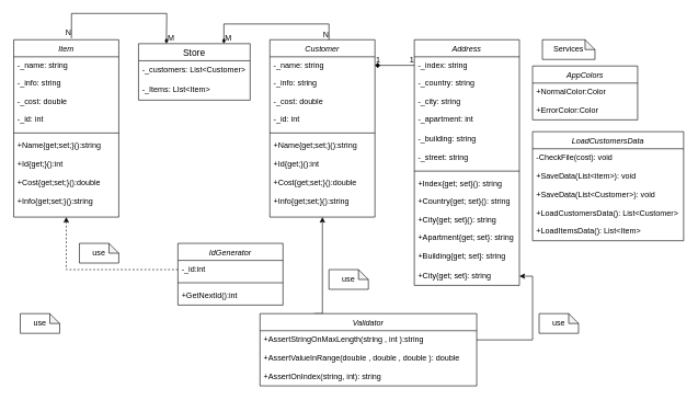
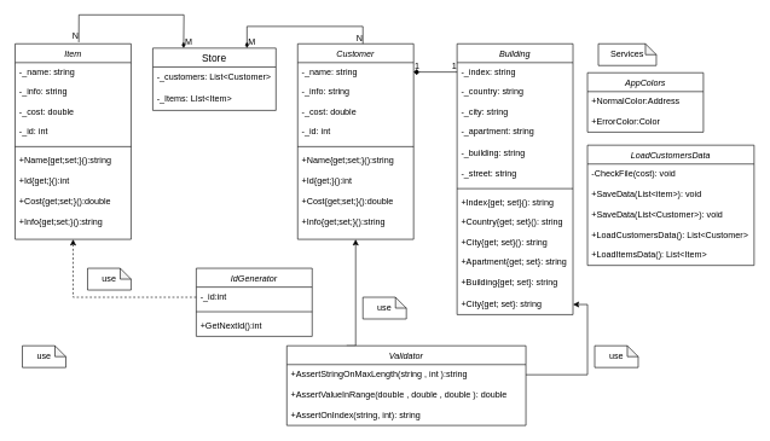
  <mxCell id="0" />
  <mxCell id="1" parent="0" />
  <mxCell id="2" value="Item" style="swimlane;fontStyle=2;align=center;verticalAlign=top;childLayout=stackLayout;horizontal=1;startSize=26;horizontalStack=0;resizeParent=1;resizeLast=0;collapsible=1;marginBottom=0;rounded=0;shadow=0;strokeWidth=1;" parent="1" vertex="1"><mxGeometry x="20" y="60" width="160" height="270" as="geometry"><mxRectangle x="230" y="140" width="160" height="26" as="alternateBounds" /></mxGeometry></mxCell>
  <mxCell id="3" value="-_name: string" style="text;align=left;verticalAlign=top;spacingLeft=4;spacingRight=4;overflow=hidden;rotatable=0;points=[[0,0.5],[1,0.5]];portConstraint=eastwest;" parent="2" vertex="1"><mxGeometry y="26" width="160" height="26" as="geometry" /></mxCell>
  <mxCell id="4" value="-_info: string" style="text;align=left;verticalAlign=top;spacingLeft=4;spacingRight=4;overflow=hidden;rotatable=0;points=[[0,0.5],[1,0.5]];portConstraint=eastwest;rounded=0;shadow=0;html=0;" parent="2" vertex="1"><mxGeometry y="52" width="160" height="28" as="geometry" /></mxCell>
  <mxCell id="5" value="-_cost: double" style="text;align=left;verticalAlign=top;spacingLeft=4;spacingRight=4;overflow=hidden;rotatable=0;points=[[0,0.5],[1,0.5]];portConstraint=eastwest;rounded=0;shadow=0;html=0;" parent="2" vertex="1"><mxGeometry y="80" width="160" height="28" as="geometry" /></mxCell>
  <mxCell id="6" value="-_id: int" style="text;align=left;verticalAlign=top;spacingLeft=4;spacingRight=4;overflow=hidden;rotatable=0;points=[[0,0.5],[1,0.5]];portConstraint=eastwest;rounded=0;shadow=0;html=0;" parent="2" vertex="1"><mxGeometry y="108" width="160" height="28" as="geometry" /></mxCell>
  <mxCell id="7" value="" style="line;html=1;strokeWidth=1;align=left;verticalAlign=middle;spacingTop=-1;spacingLeft=3;spacingRight=3;rotatable=0;labelPosition=right;points=[];portConstraint=eastwest;" parent="2" vertex="1"><mxGeometry y="136" width="160" height="12" as="geometry" /></mxCell>
  <mxCell id="8" value="+Name{get;set;}():string" style="text;align=left;verticalAlign=top;spacingLeft=4;spacingRight=4;overflow=hidden;rotatable=0;points=[[0,0.5],[1,0.5]];portConstraint=eastwest;rounded=0;shadow=0;html=0;" parent="2" vertex="1"><mxGeometry y="148" width="160" height="28" as="geometry" /></mxCell>
  <mxCell id="9" value="+Id{get;}():int" style="text;align=left;verticalAlign=top;spacingLeft=4;spacingRight=4;overflow=hidden;rotatable=0;points=[[0,0.5],[1,0.5]];portConstraint=eastwest;rounded=0;shadow=0;html=0;" parent="2" vertex="1"><mxGeometry y="176" width="160" height="28" as="geometry" /></mxCell>
  <mxCell id="10" value="+Cost{get;set;}():double" style="text;align=left;verticalAlign=top;spacingLeft=4;spacingRight=4;overflow=hidden;rotatable=0;points=[[0,0.5],[1,0.5]];portConstraint=eastwest;rounded=0;shadow=0;html=0;" parent="2" vertex="1"><mxGeometry y="204" width="160" height="28" as="geometry" /></mxCell>
  <mxCell id="11" value="+Info{get;set;}():string" style="text;align=left;verticalAlign=top;spacingLeft=4;spacingRight=4;overflow=hidden;rotatable=0;points=[[0,0.5],[1,0.5]];portConstraint=eastwest;rounded=0;shadow=0;html=0;" parent="2" vertex="1"><mxGeometry y="232" width="160" height="28" as="geometry" /></mxCell>
  <mxCell id="12" value="AppColors" style="swimlane;fontStyle=2;align=center;verticalAlign=top;childLayout=stackLayout;horizontal=1;startSize=26;horizontalStack=0;resizeParent=1;resizeLast=0;collapsible=1;marginBottom=0;rounded=0;shadow=0;strokeWidth=1;" parent="1" vertex="1"><mxGeometry x="810" y="100" width="160" height="82" as="geometry"><mxRectangle x="230" y="140" width="160" height="26" as="alternateBounds" /></mxGeometry></mxCell>
- <mxCell id="13" value="+NormalColor:Color" style="text;align=left;verticalAlign=top;spacingLeft=4;spacingRight=4;overflow=hidden;rotatable=0;points=[[0,0.5],[1,0.5]];portConstraint=eastwest;rounded=0;shadow=0;html=0;" parent="12" vertex="1"><mxGeometry y="26" width="160" height="28" as="geometry" /></mxCell>
+ <mxCell id="13" value="+NormalColor:Address" style="text;align=left;verticalAlign=top;spacingLeft=4;spacingRight=4;overflow=hidden;rotatable=0;points=[[0,0.5],[1,0.5]];portConstraint=eastwest;rounded=0;shadow=0;html=0;" parent="12" vertex="1"><mxGeometry y="26" width="160" height="28" as="geometry" /></mxCell>
  <mxCell id="14" value="+ErrorColor:Color" style="text;align=left;verticalAlign=top;spacingLeft=4;spacingRight=4;overflow=hidden;rotatable=0;points=[[0,0.5],[1,0.5]];portConstraint=eastwest;rounded=0;shadow=0;html=0;" parent="12" vertex="1"><mxGeometry y="54" width="160" height="28" as="geometry" /></mxCell>
  <mxCell id="15" value="IdGenerator" style="swimlane;fontStyle=2;align=center;verticalAlign=top;childLayout=stackLayout;horizontal=1;startSize=26;horizontalStack=0;resizeParent=1;resizeLast=0;collapsible=1;marginBottom=0;rounded=0;shadow=0;strokeWidth=1;" parent="1" vertex="1"><mxGeometry x="270" y="370" width="160" height="94" as="geometry"><mxRectangle x="230" y="140" width="160" height="26" as="alternateBounds" /></mxGeometry></mxCell>
  <mxCell id="16" value="-_id:int" style="text;align=left;verticalAlign=top;spacingLeft=4;spacingRight=4;overflow=hidden;rotatable=0;points=[[0,0.5],[1,0.5]];portConstraint=eastwest;rounded=0;shadow=0;html=0;" parent="15" vertex="1"><mxGeometry y="26" width="160" height="28" as="geometry" /></mxCell>
  <mxCell id="17" value="" style="line;html=1;strokeWidth=1;align=left;verticalAlign=middle;spacingTop=-1;spacingLeft=3;spacingRight=3;rotatable=0;labelPosition=right;points=[];portConstraint=eastwest;" parent="15" vertex="1"><mxGeometry y="54" width="160" height="12" as="geometry" /></mxCell>
  <mxCell id="18" value="+GetNextId():int" style="text;align=left;verticalAlign=top;spacingLeft=4;spacingRight=4;overflow=hidden;rotatable=0;points=[[0,0.5],[1,0.5]];portConstraint=eastwest;rounded=0;shadow=0;html=0;" parent="15" vertex="1"><mxGeometry y="66" width="160" height="28" as="geometry" /></mxCell>
  <mxCell id="19" value="" style="endArrow=classic;html=1;rounded=0;exitX=0;exitY=0.5;exitDx=0;exitDy=0;entryX=0.5;entryY=1;entryDx=0;entryDy=0;dashed=1;" parent="1" source="16" target="2" edge="1"><mxGeometry width="50" height="50" relative="1" as="geometry"><mxPoint x="480" y="320" as="sourcePoint" /><mxPoint x="420" y="410" as="targetPoint" /><Array as="points"><mxPoint x="100" y="410" /></Array></mxGeometry></mxCell>
  <mxCell id="20" value="use" style="shape=note;whiteSpace=wrap;html=1;backgroundOutline=1;darkOpacity=0.05;size=15;" parent="1" vertex="1"><mxGeometry x="120" y="370" width="60" height="30" as="geometry" /></mxCell>
  <mxCell id="21" style="edgeStyle=orthogonalEdgeStyle;rounded=0;orthogonalLoop=1;jettySize=auto;html=1;exitX=0.25;exitY=0;exitDx=0;exitDy=0;entryX=0.5;entryY=1;entryDx=0;entryDy=0;dashed=0;" edge="1" parent="1" source="22" target="28"><mxGeometry relative="1" as="geometry"><Array as="points"><mxPoint x="490" y="477" /></Array></mxGeometry></mxCell>
  <mxCell id="22" value="Validator&#10;" style="swimlane;fontStyle=2;align=center;verticalAlign=top;childLayout=stackLayout;horizontal=1;startSize=26;horizontalStack=0;resizeParent=1;resizeLast=0;collapsible=1;marginBottom=0;rounded=0;shadow=0;strokeWidth=1;" parent="1" vertex="1"><mxGeometry x="395" y="477" width="330" height="110" as="geometry"><mxRectangle x="230" y="140" width="160" height="26" as="alternateBounds" /></mxGeometry></mxCell>
  <mxCell id="23" value="+AssertStringOnMaxLength(string , int ):string" style="text;align=left;verticalAlign=top;spacingLeft=4;spacingRight=4;overflow=hidden;rotatable=0;points=[[0,0.5],[1,0.5]];portConstraint=eastwest;rounded=0;shadow=0;html=0;" parent="22" vertex="1"><mxGeometry y="26" width="330" height="28" as="geometry" /></mxCell>
  <mxCell id="24" value="+AssertValueInRange(double , double , double ): double&#10;" style="text;align=left;verticalAlign=top;spacingLeft=4;spacingRight=4;overflow=hidden;rotatable=0;points=[[0,0.5],[1,0.5]];portConstraint=eastwest;rounded=0;shadow=0;html=0;" parent="22" vertex="1"><mxGeometry y="54" width="330" height="28" as="geometry" /></mxCell>
  <mxCell id="25" value="+AssertOnIndex(string, int): string" style="text;align=left;verticalAlign=top;spacingLeft=4;spacingRight=4;overflow=hidden;rotatable=0;points=[[0,0.5],[1,0.5]];portConstraint=eastwest;rounded=0;shadow=0;html=0;" vertex="1" parent="22"><mxGeometry y="82" width="330" height="28" as="geometry" /></mxCell>
  <mxCell id="26" value="use" style="shape=note;whiteSpace=wrap;html=1;backgroundOutline=1;darkOpacity=0.05;size=15;" parent="1" vertex="1"><mxGeometry x="30" y="477" width="60" height="30" as="geometry" /></mxCell>
  <mxCell id="27" style="edgeStyle=orthogonalEdgeStyle;rounded=0;orthogonalLoop=1;jettySize=auto;html=1;exitX=0.5;exitY=1;exitDx=0;exitDy=0;exitPerimeter=0;dashed=1;" edge="1" parent="1"><mxGeometry relative="1" as="geometry"><mxPoint x="830" y="370" as="sourcePoint" /><mxPoint x="830" y="370" as="targetPoint" /></mxGeometry></mxCell>
  <mxCell id="28" value="Customer" style="swimlane;fontStyle=2;align=center;verticalAlign=top;childLayout=stackLayout;horizontal=1;startSize=26;horizontalStack=0;resizeParent=1;resizeLast=0;collapsible=1;marginBottom=0;rounded=0;shadow=0;strokeWidth=1;" vertex="1" parent="1"><mxGeometry x="410" y="60" width="160" height="270" as="geometry"><mxRectangle x="230" y="140" width="160" height="26" as="alternateBounds" /></mxGeometry></mxCell>
  <mxCell id="29" value="-_name: string" style="text;align=left;verticalAlign=top;spacingLeft=4;spacingRight=4;overflow=hidden;rotatable=0;points=[[0,0.5],[1,0.5]];portConstraint=eastwest;" vertex="1" parent="28"><mxGeometry y="26" width="160" height="26" as="geometry" /></mxCell>
  <mxCell id="30" value="-_info: string" style="text;align=left;verticalAlign=top;spacingLeft=4;spacingRight=4;overflow=hidden;rotatable=0;points=[[0,0.5],[1,0.5]];portConstraint=eastwest;rounded=0;shadow=0;html=0;" vertex="1" parent="28"><mxGeometry y="52" width="160" height="28" as="geometry" /></mxCell>
  <mxCell id="31" value="-_cost: double" style="text;align=left;verticalAlign=top;spacingLeft=4;spacingRight=4;overflow=hidden;rotatable=0;points=[[0,0.5],[1,0.5]];portConstraint=eastwest;rounded=0;shadow=0;html=0;" vertex="1" parent="28"><mxGeometry y="80" width="160" height="28" as="geometry" /></mxCell>
  <mxCell id="32" value="-_id: int" style="text;align=left;verticalAlign=top;spacingLeft=4;spacingRight=4;overflow=hidden;rotatable=0;points=[[0,0.5],[1,0.5]];portConstraint=eastwest;rounded=0;shadow=0;html=0;" vertex="1" parent="28"><mxGeometry y="108" width="160" height="28" as="geometry" /></mxCell>
  <mxCell id="33" value="" style="line;html=1;strokeWidth=1;align=left;verticalAlign=middle;spacingTop=-1;spacingLeft=3;spacingRight=3;rotatable=0;labelPosition=right;points=[];portConstraint=eastwest;" vertex="1" parent="28"><mxGeometry y="136" width="160" height="12" as="geometry" /></mxCell>
  <mxCell id="34" value="+Name{get;set;}():string" style="text;align=left;verticalAlign=top;spacingLeft=4;spacingRight=4;overflow=hidden;rotatable=0;points=[[0,0.5],[1,0.5]];portConstraint=eastwest;rounded=0;shadow=0;html=0;" vertex="1" parent="28"><mxGeometry y="148" width="160" height="28" as="geometry" /></mxCell>
  <mxCell id="35" value="+Id{get;}():int" style="text;align=left;verticalAlign=top;spacingLeft=4;spacingRight=4;overflow=hidden;rotatable=0;points=[[0,0.5],[1,0.5]];portConstraint=eastwest;rounded=0;shadow=0;html=0;" vertex="1" parent="28"><mxGeometry y="176" width="160" height="28" as="geometry" /></mxCell>
  <mxCell id="36" value="+Cost{get;set;}():double" style="text;align=left;verticalAlign=top;spacingLeft=4;spacingRight=4;overflow=hidden;rotatable=0;points=[[0,0.5],[1,0.5]];portConstraint=eastwest;rounded=0;shadow=0;html=0;" vertex="1" parent="28"><mxGeometry y="204" width="160" height="28" as="geometry" /></mxCell>
  <mxCell id="37" value="+Info{get;set;}():string" style="text;align=left;verticalAlign=top;spacingLeft=4;spacingRight=4;overflow=hidden;rotatable=0;points=[[0,0.5],[1,0.5]];portConstraint=eastwest;rounded=0;shadow=0;html=0;" vertex="1" parent="28"><mxGeometry y="232" width="160" height="28" as="geometry" /></mxCell>
- <mxCell id="38" value="Address" style="swimlane;fontStyle=2;align=center;verticalAlign=top;childLayout=stackLayout;horizontal=1;startSize=26;horizontalStack=0;resizeParent=1;resizeLast=0;collapsible=1;marginBottom=0;rounded=0;shadow=0;strokeWidth=1;" vertex="1" parent="1"><mxGeometry x="630" y="60" width="160" height="374" as="geometry"><mxRectangle x="230" y="140" width="160" height="26" as="alternateBounds" /></mxGeometry></mxCell>
+ <mxCell id="38" value="Building" style="swimlane;fontStyle=2;align=center;verticalAlign=top;childLayout=stackLayout;horizontal=1;startSize=26;horizontalStack=0;resizeParent=1;resizeLast=0;collapsible=1;marginBottom=0;rounded=0;shadow=0;strokeWidth=1;" vertex="1" parent="1"><mxGeometry x="630" y="60" width="160" height="374" as="geometry"><mxRectangle x="230" y="140" width="160" height="26" as="alternateBounds" /></mxGeometry></mxCell>
  <mxCell id="39" value="-_index: string    " style="text;align=left;verticalAlign=top;spacingLeft=4;spacingRight=4;overflow=hidden;rotatable=0;points=[[0,0.5],[1,0.5]];portConstraint=eastwest;" vertex="1" parent="38"><mxGeometry y="26" width="160" height="26" as="geometry" /></mxCell>
  <mxCell id="40" value="-_country: string" style="text;align=left;verticalAlign=top;spacingLeft=4;spacingRight=4;overflow=hidden;rotatable=0;points=[[0,0.5],[1,0.5]];portConstraint=eastwest;rounded=0;shadow=0;html=0;" vertex="1" parent="38"><mxGeometry y="52" width="160" height="28" as="geometry" /></mxCell>
  <mxCell id="41" value="-_city: string" style="text;align=left;verticalAlign=top;spacingLeft=4;spacingRight=4;overflow=hidden;rotatable=0;points=[[0,0.5],[1,0.5]];portConstraint=eastwest;rounded=0;shadow=0;html=0;" vertex="1" parent="38"><mxGeometry y="80" width="160" height="28" as="geometry" /></mxCell>
- <mxCell id="42" value="-_apartment: int" style="text;align=left;verticalAlign=top;spacingLeft=4;spacingRight=4;overflow=hidden;rotatable=0;points=[[0,0.5],[1,0.5]];portConstraint=eastwest;rounded=0;shadow=0;html=0;" vertex="1" parent="38"><mxGeometry y="108" width="160" height="30" as="geometry" /></mxCell>
+ <mxCell id="42" value="-_apartment: string" style="text;align=left;verticalAlign=top;spacingLeft=4;spacingRight=4;overflow=hidden;rotatable=0;points=[[0,0.5],[1,0.5]];portConstraint=eastwest;rounded=0;shadow=0;html=0;" vertex="1" parent="38"><mxGeometry y="108" width="160" height="30" as="geometry" /></mxCell>
  <mxCell id="43" value="-_building: string" style="text;align=left;verticalAlign=top;spacingLeft=4;spacingRight=4;overflow=hidden;rotatable=0;points=[[0,0.5],[1,0.5]];portConstraint=eastwest;rounded=0;shadow=0;html=0;" vertex="1" parent="38"><mxGeometry y="138" width="160" height="28" as="geometry" /></mxCell>
  <mxCell id="44" value="-_street: string" style="text;align=left;verticalAlign=top;spacingLeft=4;spacingRight=4;overflow=hidden;rotatable=0;points=[[0,0.5],[1,0.5]];portConstraint=eastwest;rounded=0;shadow=0;html=0;" vertex="1" parent="38"><mxGeometry y="166" width="160" height="28" as="geometry" /></mxCell>
  <mxCell id="45" value="" style="line;html=1;strokeWidth=1;align=left;verticalAlign=middle;spacingTop=-1;spacingLeft=3;spacingRight=3;rotatable=0;labelPosition=right;points=[];portConstraint=eastwest;" vertex="1" parent="38"><mxGeometry y="194" width="160" height="12" as="geometry" /></mxCell>
  <mxCell id="46" value="+Index{get; set}(): string" style="text;align=left;verticalAlign=top;spacingLeft=4;spacingRight=4;overflow=hidden;rotatable=0;points=[[0,0.5],[1,0.5]];portConstraint=eastwest;" vertex="1" parent="38"><mxGeometry y="206" width="160" height="26" as="geometry" /></mxCell>
  <mxCell id="47" value="+Country{get; set}(): string" style="text;align=left;verticalAlign=top;spacingLeft=4;spacingRight=4;overflow=hidden;rotatable=0;points=[[0,0.5],[1,0.5]];portConstraint=eastwest;rounded=0;shadow=0;html=0;" vertex="1" parent="38"><mxGeometry y="232" width="160" height="28" as="geometry" /></mxCell>
  <mxCell id="48" value="+City{get; set}(): string" style="text;align=left;verticalAlign=top;spacingLeft=4;spacingRight=4;overflow=hidden;rotatable=0;points=[[0,0.5],[1,0.5]];portConstraint=eastwest;rounded=0;shadow=0;html=0;" vertex="1" parent="38"><mxGeometry y="260" width="160" height="28" as="geometry" /></mxCell>
  <mxCell id="49" value="+Apartment{get; set}: string" style="text;align=left;verticalAlign=top;spacingLeft=4;spacingRight=4;overflow=hidden;rotatable=0;points=[[0,0.5],[1,0.5]];portConstraint=eastwest;rounded=0;shadow=0;html=0;" vertex="1" parent="38"><mxGeometry y="288" width="160" height="28" as="geometry" /></mxCell>
  <mxCell id="50" value="+Building{get; set}: string" style="text;align=left;verticalAlign=top;spacingLeft=4;spacingRight=4;overflow=hidden;rotatable=0;points=[[0,0.5],[1,0.5]];portConstraint=eastwest;rounded=0;shadow=0;html=0;" vertex="1" parent="38"><mxGeometry y="316" width="160" height="30" as="geometry" /></mxCell>
  <mxCell id="51" value="+City{get; set}: string" style="text;align=left;verticalAlign=top;spacingLeft=4;spacingRight=4;overflow=hidden;rotatable=0;points=[[0,0.5],[1,0.5]];portConstraint=eastwest;rounded=0;shadow=0;html=0;" vertex="1" parent="38"><mxGeometry y="346" width="160" height="28" as="geometry" /></mxCell>
  <mxCell id="52" value="Services" style="shape=note;whiteSpace=wrap;html=1;backgroundOutline=1;darkOpacity=0.05;size=15;" vertex="1" parent="1"><mxGeometry x="825" y="60" width="80" height="30" as="geometry" /></mxCell>
  <mxCell id="53" value="LoadCustomersData" style="swimlane;fontStyle=2;align=center;verticalAlign=top;childLayout=stackLayout;horizontal=1;startSize=26;horizontalStack=0;resizeParent=1;resizeLast=0;collapsible=1;marginBottom=0;rounded=0;shadow=0;strokeWidth=1;" vertex="1" parent="1"><mxGeometry x="810" y="200" width="230" height="166" as="geometry"><mxRectangle x="230" y="140" width="160" height="26" as="alternateBounds" /></mxGeometry></mxCell>
  <mxCell id="54" value="-CheckFile(cost): void" style="text;align=left;verticalAlign=top;spacingLeft=4;spacingRight=4;overflow=hidden;rotatable=0;points=[[0,0.5],[1,0.5]];portConstraint=eastwest;rounded=0;shadow=0;html=0;" vertex="1" parent="53"><mxGeometry y="26" width="230" height="28" as="geometry" /></mxCell>
  <mxCell id="55" value="+SaveData(List&lt;item&gt;): void" style="text;align=left;verticalAlign=top;spacingLeft=4;spacingRight=4;overflow=hidden;rotatable=0;points=[[0,0.5],[1,0.5]];portConstraint=eastwest;rounded=0;shadow=0;html=0;" vertex="1" parent="53"><mxGeometry y="54" width="230" height="28" as="geometry" /></mxCell>
  <mxCell id="56" value="+SaveData(List&lt;Customer&gt;): void" style="text;align=left;verticalAlign=top;spacingLeft=4;spacingRight=4;overflow=hidden;rotatable=0;points=[[0,0.5],[1,0.5]];portConstraint=eastwest;rounded=0;shadow=0;html=0;" vertex="1" parent="53"><mxGeometry y="82" width="230" height="28" as="geometry" /></mxCell>
  <mxCell id="57" value="+LoadCustomersData(): List&lt;Customer&gt;" style="text;align=left;verticalAlign=top;spacingLeft=4;spacingRight=4;overflow=hidden;rotatable=0;points=[[0,0.5],[1,0.5]];portConstraint=eastwest;rounded=0;shadow=0;html=0;" vertex="1" parent="53"><mxGeometry y="110" width="230" height="28" as="geometry" /></mxCell>
  <mxCell id="58" value="+LoadItemsData(): List&lt;Item&gt;" style="text;align=left;verticalAlign=top;spacingLeft=4;spacingRight=4;overflow=hidden;rotatable=0;points=[[0,0.5],[1,0.5]];portConstraint=eastwest;rounded=0;shadow=0;html=0;" vertex="1" parent="53"><mxGeometry y="138" width="230" height="28" as="geometry" /></mxCell>
  <mxCell id="59" style="edgeStyle=orthogonalEdgeStyle;rounded=0;orthogonalLoop=1;jettySize=auto;html=1;exitX=1;exitY=0.5;exitDx=0;exitDy=0;entryX=1;entryY=0.5;entryDx=0;entryDy=0;dashed=0;" edge="1" parent="1" source="23" target="51"><mxGeometry relative="1" as="geometry" /></mxCell>
  <mxCell id="60" value="use" style="shape=note;whiteSpace=wrap;html=1;backgroundOutline=1;darkOpacity=0.05;size=15;" vertex="1" parent="1"><mxGeometry x="820" y="477" width="60" height="30" as="geometry" /></mxCell>
  <mxCell id="61" value="use" style="shape=note;whiteSpace=wrap;html=1;backgroundOutline=1;darkOpacity=0.05;size=15;" vertex="1" parent="1"><mxGeometry x="500" y="410" width="60" height="30" as="geometry" /></mxCell>
  <mxCell id="62" value="" style="endArrow=none;html=1;rounded=0;entryX=0;entryY=0.5;entryDx=0;entryDy=0;exitX=1;exitY=0.5;exitDx=0;exitDy=0;startArrow=diamond;startFill=1;" edge="1" parent="1" source="29" target="39"><mxGeometry relative="1" as="geometry"><mxPoint x="544" y="98.41" as="sourcePoint" /><mxPoint x="704" y="98.41" as="targetPoint" /></mxGeometry></mxCell>
  <mxCell id="63" value="1" style="resizable=0;html=1;align=left;verticalAlign=bottom;" connectable="0" vertex="1" parent="62"><mxGeometry x="-1" relative="1" as="geometry" /></mxCell>
  <mxCell id="64" value="1" style="resizable=0;html=1;align=right;verticalAlign=bottom;" connectable="0" vertex="1" parent="62"><mxGeometry x="1" relative="1" as="geometry" /></mxCell>
  <mxCell id="65" value="Store" style="swimlane;fontStyle=0;childLayout=stackLayout;horizontal=1;startSize=26;horizontalStack=0;resizeParent=1;resizeParentMax=0;resizeLast=0;collapsible=1;marginBottom=0;align=center;fontSize=14;" vertex="1" parent="1"><mxGeometry x="210" y="66" width="170" height="86" as="geometry" /></mxCell>
  <mxCell id="66" value="-_customers: List&lt;Customer&gt;" style="text;strokeColor=none;fillColor=none;spacingLeft=4;spacingRight=4;overflow=hidden;rotatable=0;points=[[0,0.5],[1,0.5]];portConstraint=eastwest;fontSize=12;" vertex="1" parent="65"><mxGeometry y="26" width="170" height="30" as="geometry" /></mxCell>
  <mxCell id="67" value="-_Items: LIst&lt;Item&gt;" style="text;strokeColor=none;fillColor=none;spacingLeft=4;spacingRight=4;overflow=hidden;rotatable=0;points=[[0,0.5],[1,0.5]];portConstraint=eastwest;fontSize=12;" vertex="1" parent="65"><mxGeometry y="56" width="170" height="30" as="geometry" /></mxCell>
  <mxCell id="68" value="" style="endArrow=none;html=1;rounded=0;startArrow=diamondThin;startFill=1;" edge="1" parent="1"><mxGeometry relative="1" as="geometry"><mxPoint x="340" y="66" as="sourcePoint" /><mxPoint x="500" y="60" as="targetPoint" /><Array as="points"><mxPoint x="340" y="36" /><mxPoint x="500" y="36" /></Array></mxGeometry></mxCell>
  <mxCell id="69" value="M" style="resizable=0;html=1;align=left;verticalAlign=bottom;" connectable="0" vertex="1" parent="68"><mxGeometry x="-1" relative="1" as="geometry" /></mxCell>
  <mxCell id="70" value="N" style="resizable=0;html=1;align=right;verticalAlign=bottom;" connectable="0" vertex="1" parent="68"><mxGeometry x="1" relative="1" as="geometry" /></mxCell>
  <mxCell id="71" value="" style="endArrow=none;html=1;rounded=0;startArrow=diamondThin;startFill=1;entryX=0.549;entryY=-0.008;entryDx=0;entryDy=0;entryPerimeter=0;exitX=0.25;exitY=0;exitDx=0;exitDy=0;" edge="1" parent="1" source="65" target="2"><mxGeometry relative="1" as="geometry"><mxPoint x="190" y="50" as="sourcePoint" /><mxPoint x="350" y="44" as="targetPoint" /><Array as="points"><mxPoint x="253" y="20" /><mxPoint x="108" y="20" /></Array></mxGeometry></mxCell>
  <mxCell id="72" value="M" style="resizable=0;html=1;align=left;verticalAlign=bottom;" connectable="0" vertex="1" parent="71"><mxGeometry x="-1" relative="1" as="geometry" /></mxCell>
  <mxCell id="73" value="N" style="resizable=0;html=1;align=right;verticalAlign=bottom;" connectable="0" vertex="1" parent="71"><mxGeometry x="1" relative="1" as="geometry" /></mxCell>
